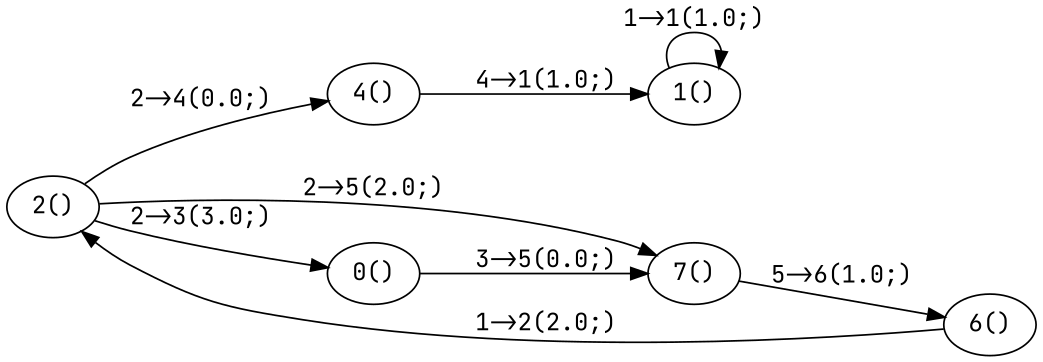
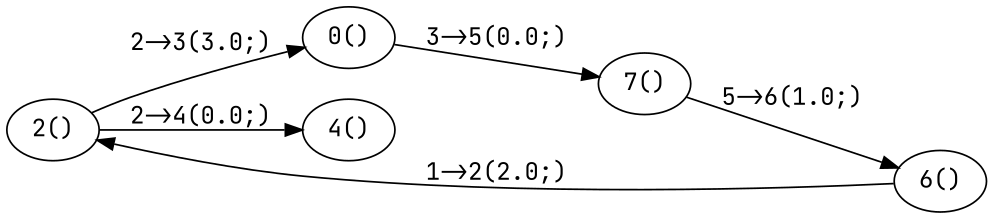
  digraph {
    fontname="JetBrains Mono"
    rankdir=LR
    node [fontname="JetBrains Mono"]
    edge [fontname="JetBrains Mono"]
-   n1 [label="1()"]
    n2 [label="2()"]
    n3 [label="0()"]
    n4 [label="4()"]
    n5 [label="7()"]
    n6 [label="6()"]
-   n1 -> n1 [label="1->1(1.0;)"]
    n2 -> n3 [label="2->3(3.0;)"]
    n2 -> n4 [label="2->4(0.0;)"]
-   n2 -> n5 [label="2->5(2.0;)"]
    n3 -> n5 [label="3->5(0.0;)"]
-   n4 -> n1 [label="4->1(1.0;)"]
    n5 -> n6 [label="5->6(1.0;)"]
    n6 -> n2 [label="1->2(2.0;)"]
  }
